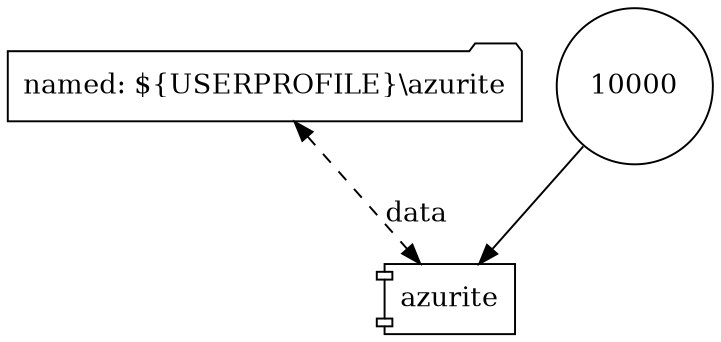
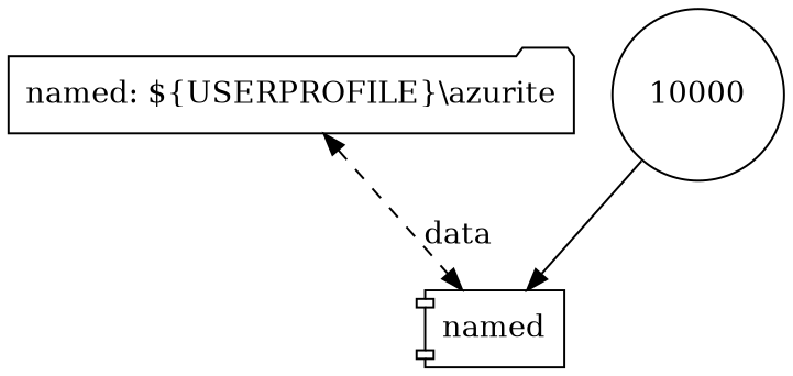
  digraph {
    bgcolor="#ffffff"
-   azurite [shape=component]
+   azurite [shape=component label=named]
    "named: ${USERPROFILE}\\azurite" [shape=folder]
    10000 [shape=circle]
    "named: ${USERPROFILE}\\azurite" -> azurite [dir=both label=data style=dashed]
    10000 -> azurite [style=solid]
  }
